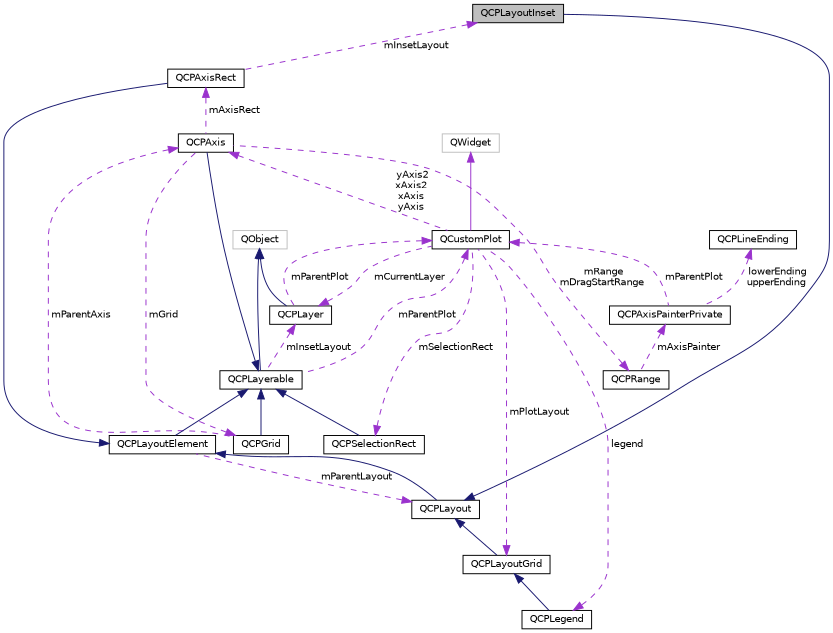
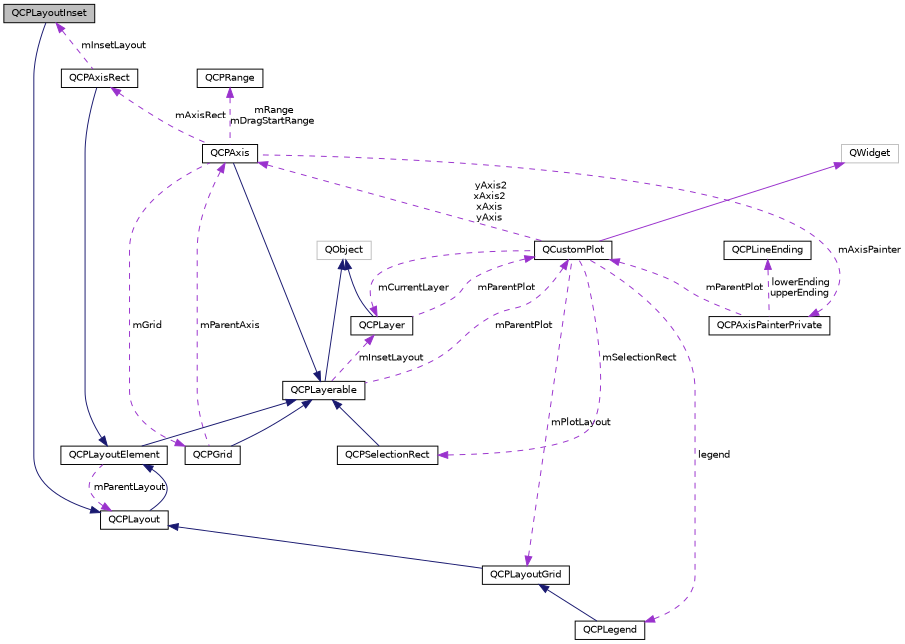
  digraph {
    node [color=black fillcolor=white fontname=Helvetica fontsize=10 shape=record style=filled]
    edge [color=darkorchid3 dir=back fontname=Helvetica fontsize=10 labelfontname=Helvetica labelfontsize=10 style=dashed]
    n1 [fillcolor=grey75 fontcolor=black height=0.2 label=QCPLayoutInset width=0.4]
    n2 [height=0.2 label=QCPAxisRect width=0.4]
    n3 [height=0.2 label=QCPAxis width=0.4]
    n4 [height=0.2 label=QCPLayout width=0.4]
    n5 [height=0.2 label=QCPLayoutElement width=0.4]
    n6 [height=0.2 label=QCPLayoutGrid width=0.4]
    n7 [height=0.2 label=QCustomPlot width=0.4]
    n8 [height=0.2 label=QCPLegend width=0.4]
    n9 [height=0.2 label=QCPLayerable width=0.4]
    n10 [height=0.2 label=QCPSelectionRect width=0.4]
    n11 [height=0.2 label=QCPGrid width=0.4]
    n12 [color=grey75 height=0.2 label=QObject width=0.4]
    n13 [height=0.2 label=QCPLayer width=0.4]
    n14 [height=0.2 label=QCPAxisPainterPrivate width=0.4]
    n15 [color=grey75 height=0.2 label=QWidget width=0.4]
    n16 [height=0.2 label=QCPRange width=0.4]
    n17 [height=0.2 label=QCPLineEnding width=0.4]
    n1 -> n2 [label=" mInsetLayout"]
    n2 -> n3 [label=" mAxisRect"]
    n3 -> n7 [label=" yAxis2\nxAxis2\nxAxis\nyAxis"]
    n3 -> n11 [label=" mParentAxis"]
    n4 -> n1 [color=midnightblue style=solid]
    n4 -> n5 [label=" mParentLayout"]
    n4 -> n6 [color=midnightblue style=solid]
    n5 -> n2 [color=midnightblue style=solid]
    n5 -> n4 [color=midnightblue style=solid]
    n6 -> n7 [label=" mPlotLayout"]
    n6 -> n8 [color=midnightblue style=solid]
    n7 -> n9 [label=" mParentPlot"]
    n7 -> n13 [label=" mParentPlot"]
    n7 -> n14 [label=" mParentPlot"]
    n8 -> n7 [label=" legend"]
    n9 -> n3 [color=midnightblue style=solid]
    n9 -> n5 [color=midnightblue style=solid]
    n9 -> n10 [color=midnightblue style=solid]
    n9 -> n11 [color=midnightblue style=solid]
    n10 -> n7 [label=" mSelectionRect"]
    n11 -> n3 [label=" mGrid"]
    n12 -> n9 [color=midnightblue style=solid]
    n12 -> n13 [color=midnightblue style=solid]
    n13 -> n7 [label=" mCurrentLayer"]
    n13 -> n9 [label=" mInsetLayout"]
-   n14 -> n16 [label=" mAxisPainter"]
+   n14 -> n3 [label=" mAxisPainter"]
    n15 -> n7 [style=solid]
    n16 -> n3 [label=" mRange\nmDragStartRange"]
    n17 -> n14 [label=" lowerEnding\nupperEnding"]
  }
